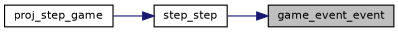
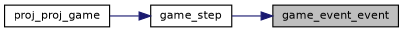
  digraph {
    rankdir=RL
    node [color=black fillcolor=white fontname=Helvetica fontsize=10 shape=record style=filled]
    edge [color=midnightblue dir=back fontname=Helvetica fontsize=10 labelfontname=Helvetica labelfontsize=10 style=solid]
    n1 [fillcolor=grey75 fontcolor=black height=0.2 label=game_event_event width=0.4]
-   n2 [height=0.2 label=step_step width=0.4]
-   n3 [height=0.2 label=proj_step_game width=0.4]
+   n2 [height=0.2 label=game_step width=0.4]
+   n3 [height=0.2 label=proj_proj_game width=0.4]
    n1 -> n2
    n2 -> n3
  }
